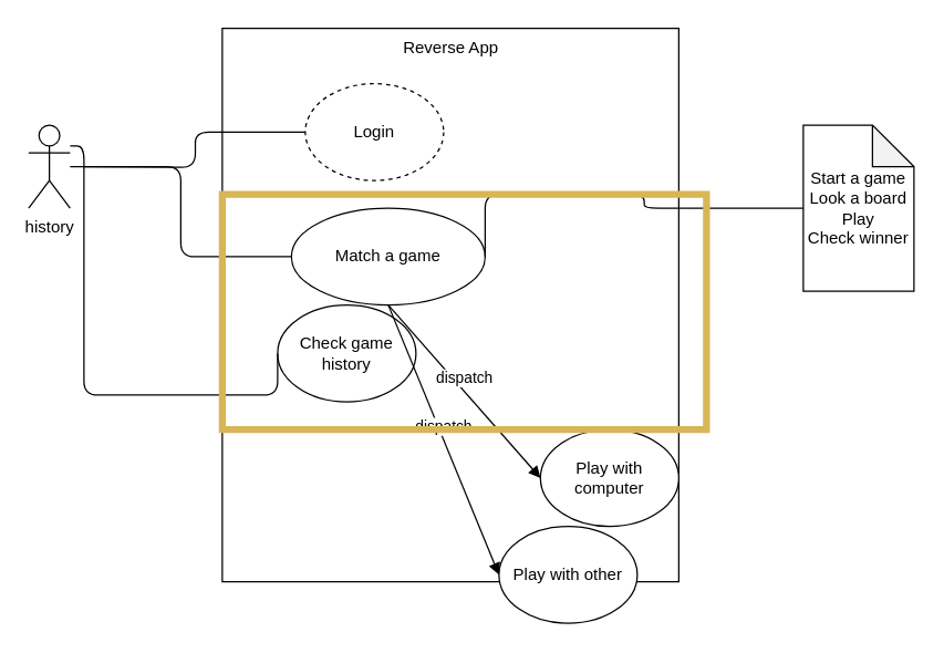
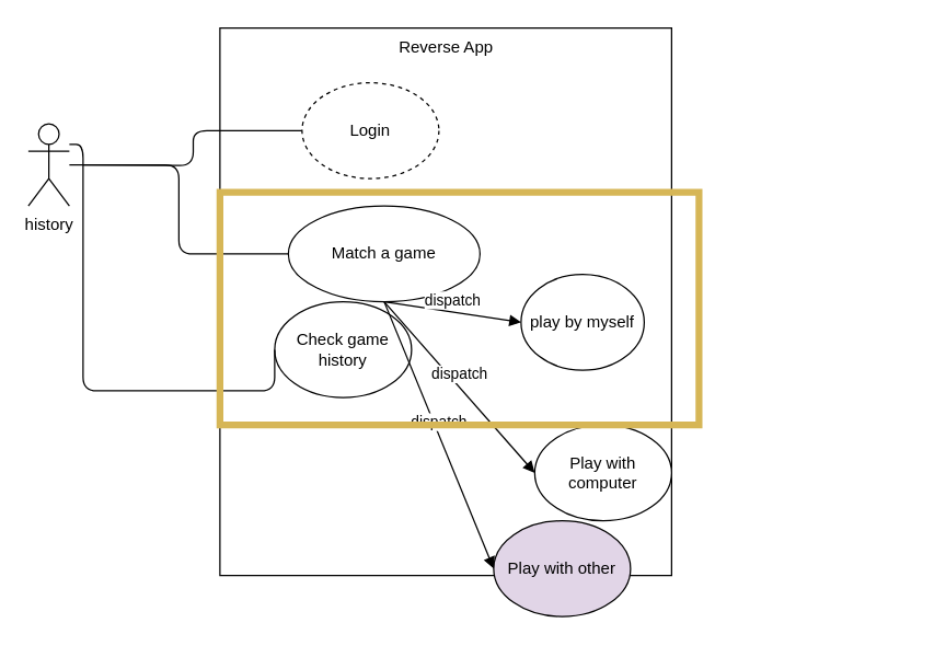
  <mxCell id="0" />
  <mxCell id="1" parent="0" />
  <mxCell id="2" value="Reverse App" style="html=1;align=center;verticalAlign=top;" vertex="1" parent="1"><mxGeometry x="160" y="20" width="330" height="400" as="geometry" /></mxCell>
  <mxCell id="3" value="history" style="shape=umlActor;verticalLabelPosition=bottom;verticalAlign=top;html=1;" vertex="1" parent="1"><mxGeometry x="20" y="90" width="30" height="60" as="geometry" /></mxCell>
  <mxCell id="4" value="Match a game" style="ellipse;whiteSpace=wrap;html=1;" vertex="1" parent="1"><mxGeometry x="210" y="150" width="140" height="70" as="geometry" /></mxCell>
  <mxCell id="5" value="" style="endArrow=none;html=1;edgeStyle=orthogonalEdgeStyle;entryX=0;entryY=0.5;entryDx=0;entryDy=0;" edge="1" parent="1" source="3" target="4"><mxGeometry relative="1" as="geometry"><mxPoint x="280" y="180" as="sourcePoint" /><mxPoint x="440" y="180" as="targetPoint" /></mxGeometry></mxCell>
- <mxCell id="6" value="Start a game&lt;br&gt;Look a board&lt;br&gt;Play&lt;br&gt;Check winner" style="shape=note;whiteSpace=wrap;html=1;backgroundOutline=1;darkOpacity=0.05;" vertex="1" parent="1"><mxGeometry x="580" y="90" width="80" height="120" as="geometry" /></mxCell>
- <mxCell id="7" value="" style="endArrow=none;html=1;edgeStyle=orthogonalEdgeStyle;exitX=1;exitY=0.5;exitDx=0;exitDy=0;" edge="1" parent="1" source="4" target="6"><mxGeometry relative="1" as="geometry"><mxPoint x="280" y="130" as="sourcePoint" /><mxPoint x="440" y="130" as="targetPoint" /><Array as="points"><mxPoint x="350" y="140" /><mxPoint x="465" y="140" /><mxPoint x="465" y="150" /></Array></mxGeometry></mxCell>
  <mxCell id="8" value="Login" style="ellipse;whiteSpace=wrap;html=1;dashed=1;" vertex="1" parent="1"><mxGeometry x="220" y="60" width="100" height="70" as="geometry" /></mxCell>
  <mxCell id="9" value="Check game history" style="ellipse;whiteSpace=wrap;html=1;" vertex="1" parent="1"><mxGeometry x="200" y="220" width="100" height="70" as="geometry" /></mxCell>
  <mxCell id="10" value="" style="endArrow=none;html=1;edgeStyle=orthogonalEdgeStyle;entryX=0;entryY=0.5;entryDx=0;entryDy=0;" edge="1" parent="1" target="8"><mxGeometry relative="1" as="geometry"><mxPoint x="60" y="120" as="sourcePoint" /><mxPoint x="220" y="195" as="targetPoint" /></mxGeometry></mxCell>
  <mxCell id="11" value="" style="endArrow=none;html=1;edgeStyle=orthogonalEdgeStyle;exitX=0;exitY=0.5;exitDx=0;exitDy=0;" edge="1" parent="1" source="9" target="3"><mxGeometry relative="1" as="geometry"><mxPoint x="70" y="130" as="sourcePoint" /><mxPoint x="60" y="130" as="targetPoint" /><Array as="points"><mxPoint x="60" y="285" /><mxPoint x="60" y="105" /></Array></mxGeometry></mxCell>
+ <mxCell id="12" value="play by myself" style="ellipse;whiteSpace=wrap;html=1;" vertex="1" parent="1"><mxGeometry x="380" y="200" width="90" height="70" as="geometry" /></mxCell>
  <mxCell id="13" value="Play with computer" style="ellipse;whiteSpace=wrap;html=1;" vertex="1" parent="1"><mxGeometry x="390" y="310" width="100" height="70" as="geometry" /></mxCell>
- <mxCell id="14" value="Play with other" style="ellipse;whiteSpace=wrap;html=1;" vertex="1" parent="1"><mxGeometry x="360" y="380" width="100" height="70" as="geometry" /></mxCell>
+ <mxCell id="14" value="Play with other" style="ellipse;whiteSpace=wrap;html=1;fillColor=#e1d5e7;" vertex="1" parent="1"><mxGeometry x="360" y="380" width="100" height="70" as="geometry" /></mxCell>
+ <mxCell id="15" value="dispatch" style="html=1;verticalAlign=bottom;endArrow=block;exitX=0.5;exitY=1;exitDx=0;exitDy=0;entryX=0;entryY=0.5;entryDx=0;entryDy=0;" edge="1" parent="1" source="4" target="12"><mxGeometry width="80" relative="1" as="geometry"><mxPoint x="320" y="220" as="sourcePoint" /><mxPoint x="400" y="220" as="targetPoint" /></mxGeometry></mxCell>
  <mxCell id="16" value="dispatch" style="html=1;verticalAlign=bottom;endArrow=block;entryX=0;entryY=0.5;entryDx=0;entryDy=0;" edge="1" parent="1" target="13"><mxGeometry width="80" relative="1" as="geometry"><mxPoint x="280" y="220" as="sourcePoint" /><mxPoint x="390" y="245" as="targetPoint" /></mxGeometry></mxCell>
  <mxCell id="17" value="dispatch" style="html=1;verticalAlign=bottom;endArrow=block;entryX=0;entryY=0.5;entryDx=0;entryDy=0;exitX=0.5;exitY=1;exitDx=0;exitDy=0;" edge="1" parent="1" source="4" target="14"><mxGeometry width="80" relative="1" as="geometry"><mxPoint x="290" y="230" as="sourcePoint" /><mxPoint x="385" y="315" as="targetPoint" /></mxGeometry></mxCell>
  <mxCell id="18" value="" style="rounded=0;whiteSpace=wrap;html=1;fillColor=none;strokeWidth=5;strokeColor=#d6b656;" vertex="1" parent="1"><mxGeometry x="160" y="140" width="350" height="170" as="geometry" /></mxCell>
